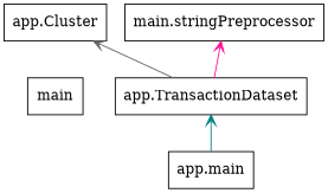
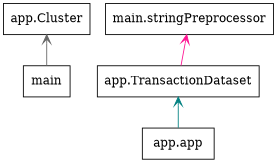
  digraph {
    rankdir=BT
    node [color=black shape=box style=solid]
    edge [arrowhead=open arrowtail=none]
    n1 [label=main]
    n2 [label="app.Cluster"]
    n3 [label="app.TransactionDataset"]
    n4 [label="main.stringPreprocessor"]
-   n5 [label="app.main"]
-   n3 -> n2 [color=gray40]
+   n5 [label="app.app"]
+   n1 -> n2 [color=gray40]
    n3 -> n4 [color=deeppink]
    n5 -> n3 [color=teal]
  }
